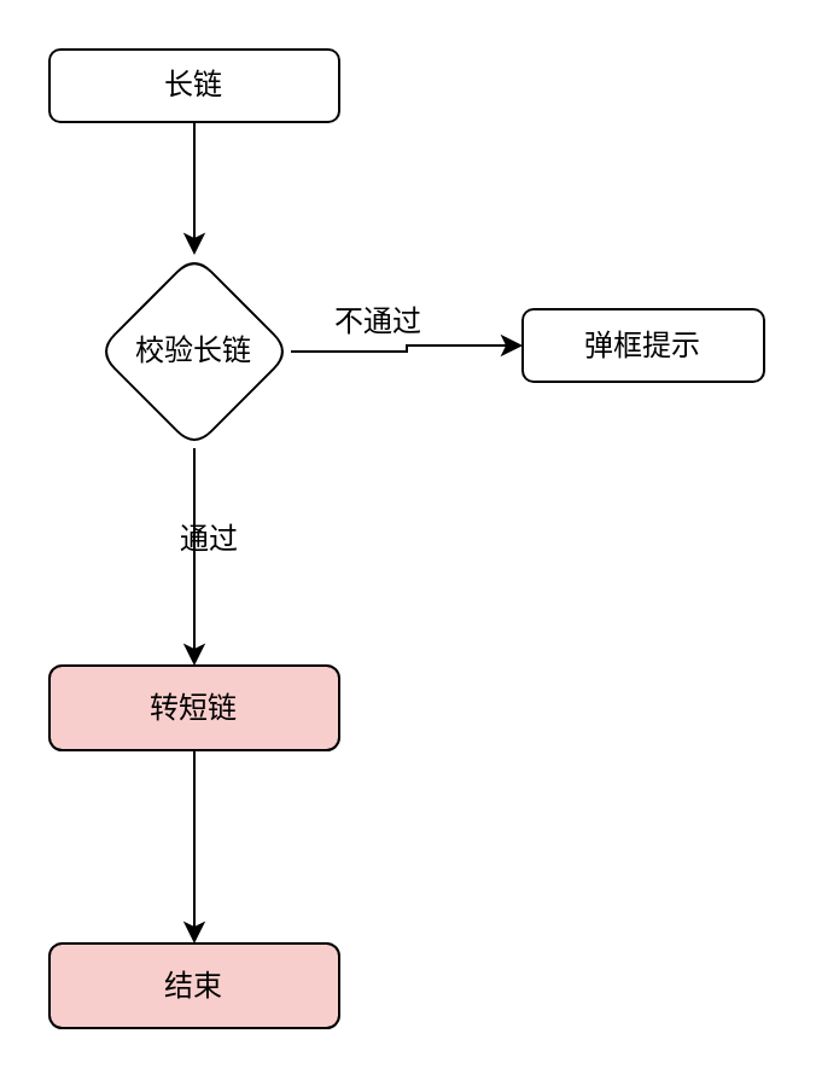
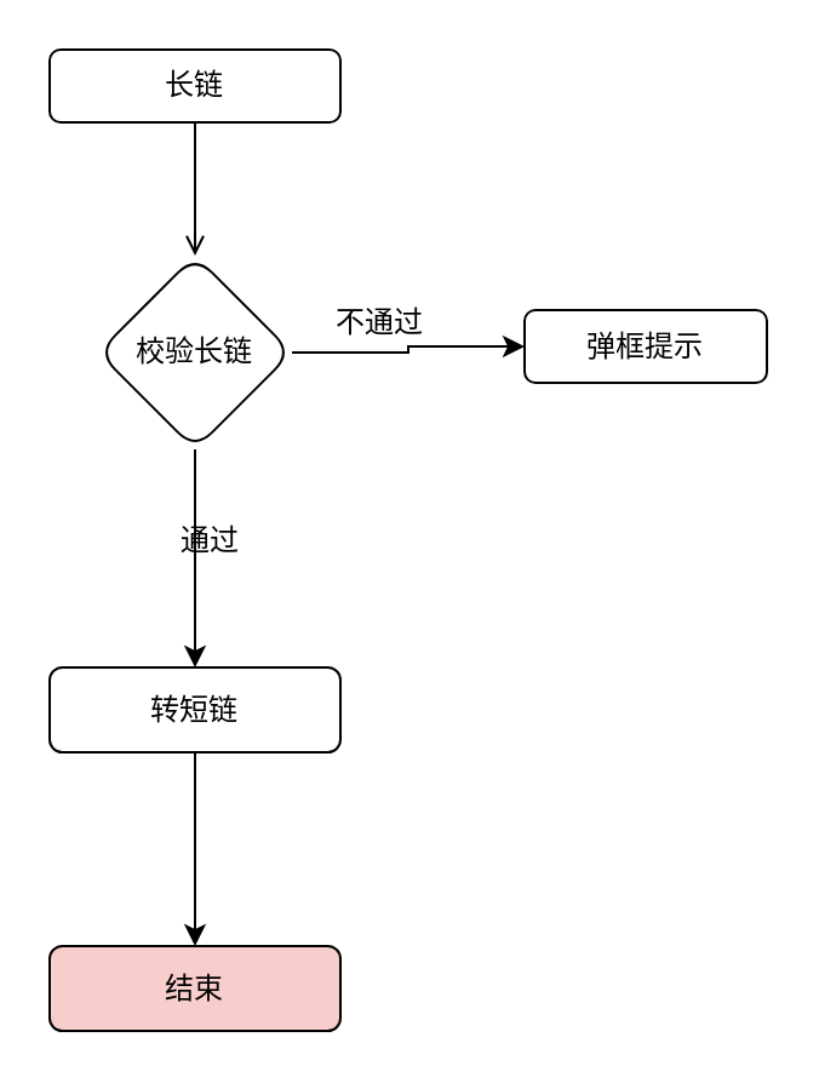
  <mxCell id="0" />
  <mxCell id="1" parent="0" />
- <mxCell id="2" value="" style="edgeStyle=orthogonalEdgeStyle;rounded=0;orthogonalLoop=1;jettySize=auto;html=1;" edge="1" parent="1" source="3" target="6"><mxGeometry relative="1" as="geometry" /></mxCell>
+ <mxCell id="2" value="" style="edgeStyle=orthogonalEdgeStyle;rounded=0;orthogonalLoop=1;jettySize=auto;html=1;endArrow=open;" edge="1" parent="1" source="3" target="6"><mxGeometry relative="1" as="geometry" /></mxCell>
  <mxCell id="3" value="长链" style="rounded=1;whiteSpace=wrap;html=1;" vertex="1" parent="1"><mxGeometry x="20" y="20" width="120" height="30" as="geometry" /></mxCell>
  <mxCell id="4" value="" style="edgeStyle=orthogonalEdgeStyle;rounded=0;orthogonalLoop=1;jettySize=auto;html=1;" edge="1" parent="1" source="6" target="8"><mxGeometry relative="1" as="geometry" /></mxCell>
  <mxCell id="5" value="" style="edgeStyle=orthogonalEdgeStyle;rounded=0;orthogonalLoop=1;jettySize=auto;html=1;" edge="1" parent="1" source="6" target="9"><mxGeometry relative="1" as="geometry" /></mxCell>
  <mxCell id="6" value="校验长链" style="rhombus;whiteSpace=wrap;html=1;rounded=1;" vertex="1" parent="1"><mxGeometry x="40" y="105" width="80" height="80" as="geometry" /></mxCell>
  <mxCell id="7" value="" style="edgeStyle=orthogonalEdgeStyle;rounded=0;orthogonalLoop=1;jettySize=auto;html=1;" edge="1" parent="1" source="8" target="12"><mxGeometry relative="1" as="geometry" /></mxCell>
- <mxCell id="8" value="转短链" style="whiteSpace=wrap;html=1;rounded=1;fillColor=#f8cecc;" vertex="1" parent="1"><mxGeometry x="20" y="275" width="120" height="35" as="geometry" /></mxCell>
+ <mxCell id="8" value="转短链" style="whiteSpace=wrap;html=1;rounded=1;" vertex="1" parent="1"><mxGeometry x="20" y="275" width="120" height="35" as="geometry" /></mxCell>
  <mxCell id="9" value="弹框提示" style="whiteSpace=wrap;html=1;rounded=1;" vertex="1" parent="1"><mxGeometry x="216" y="127.5" width="100" height="30" as="geometry" /></mxCell>
  <mxCell id="10" value="通过" style="text;html=1;align=center;verticalAlign=middle;resizable=0;points=[];autosize=1;strokeColor=none;fillColor=none;" vertex="1" parent="1"><mxGeometry x="61" y="208" width="50" height="30" as="geometry" /></mxCell>
  <mxCell id="11" value="不通过" style="text;html=1;align=center;verticalAlign=middle;resizable=0;points=[];autosize=1;strokeColor=none;fillColor=none;" vertex="1" parent="1"><mxGeometry x="126" y="118" width="60" height="30" as="geometry" /></mxCell>
  <mxCell id="12" value="结束" style="whiteSpace=wrap;html=1;rounded=1;fillColor=#f8cecc;" vertex="1" parent="1"><mxGeometry x="20" y="390" width="120" height="35" as="geometry" /></mxCell>
